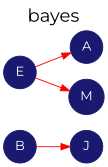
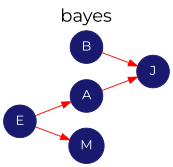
  digraph {
    fontname=Montserrat
    fontsize=20
    label=bayes
    labelloc=t
    rankdir=LR
    node [color=midnightblue fontcolor=white fontname=Montserrat shape=circle style=filled]
    edge [color=red fontname=Montserrat]
    B
    J
    A
    E
    M
    B -> J
+   A -> J
    E -> A
    E -> M
  }
